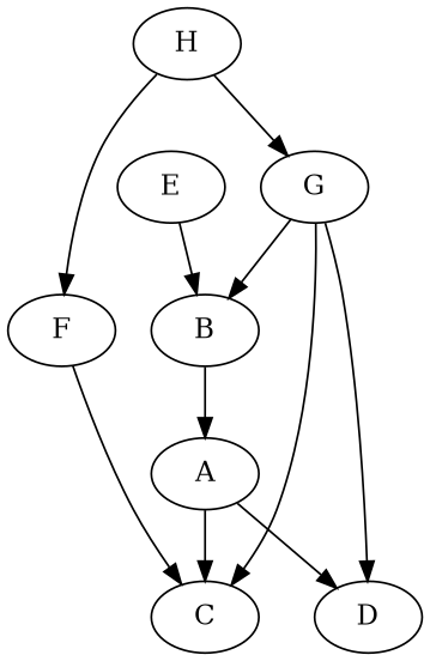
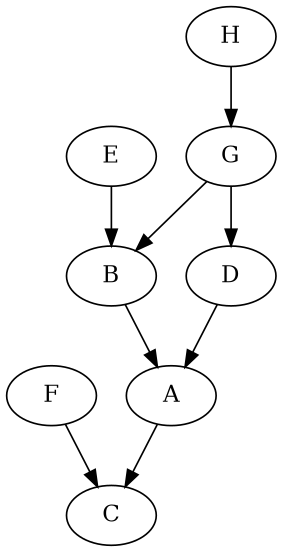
  digraph {
    B
    A
    C
    D
    E
    F
    G
    H
    B -> A
    A -> C
-   A -> D
+   D -> A
    E -> B
    F -> C
    G -> B
-   G -> C
    G -> D
-   H -> F
    H -> G
  }
